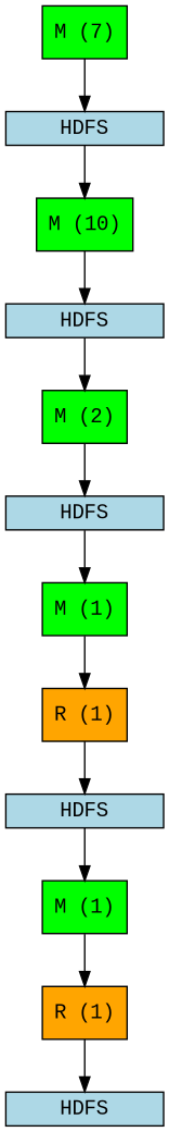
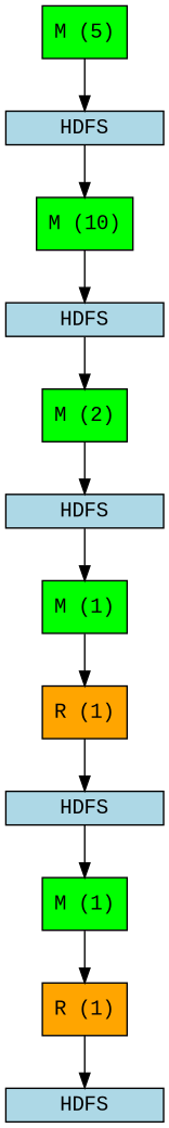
  digraph {
    fontname="Liberation Mono"
    node [fillcolor=green shape=box style=filled fontname="Liberation Mono"]
    edge [fontname="Liberation Mono"]
-   n1 [label="M (7)"]
+   n1 [label="M (5)"]
    n2 [fillcolor=lightblue height=0.25 label=HDFS width=1.5]
    n3 [label="M (10)"]
    n4 [fillcolor=lightblue height=0.25 label=HDFS width=1.5]
    n5 [label="M (2)"]
    n6 [fillcolor=lightblue height=0.25 label=HDFS width=1.5]
    n7 [label="M (1)"]
    n8 [fillcolor=orange label="R (1)"]
    n9 [fillcolor=lightblue height=0.25 label=HDFS width=1.5]
    n10 [label="M (1)"]
    n11 [fillcolor=orange label="R (1)"]
    n12 [fillcolor=lightblue height=0.25 label=HDFS width=1.5]
    n1 -> n2
    n2 -> n3
    n3 -> n4
    n4 -> n5
    n5 -> n6
    n6 -> n7
    n7 -> n8
    n8 -> n9
    n9 -> n10
    n10 -> n11
    n11 -> n12
  }
